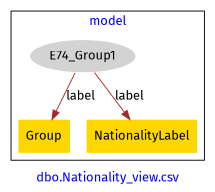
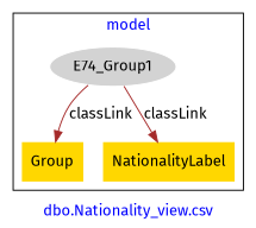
  digraph {
    fontcolor=blue
    fontname="Fira Sans"
    label="dbo.Nationality_view.csv"
    remincross=true
    node [fillcolor=gold fontname="Fira Sans" style=filled shape=plaintext]
    edge [color=brown fontcolor=black fontname="Fira Sans"]
    n1 [color=white fillcolor=lightgray label=E74_Group1 shape=""]
    n2 [label=Group]
    n3 [label=NationalityLabel]
    subgraph cluster_1 {
      label=model
      n1
      n2
      n3
    }
-   n1 -> n2 [label=label]
-   n1 -> n3 [label=label]
+   n1 -> n2 [label=classLink]
+   n1 -> n3 [label=classLink]
  }
